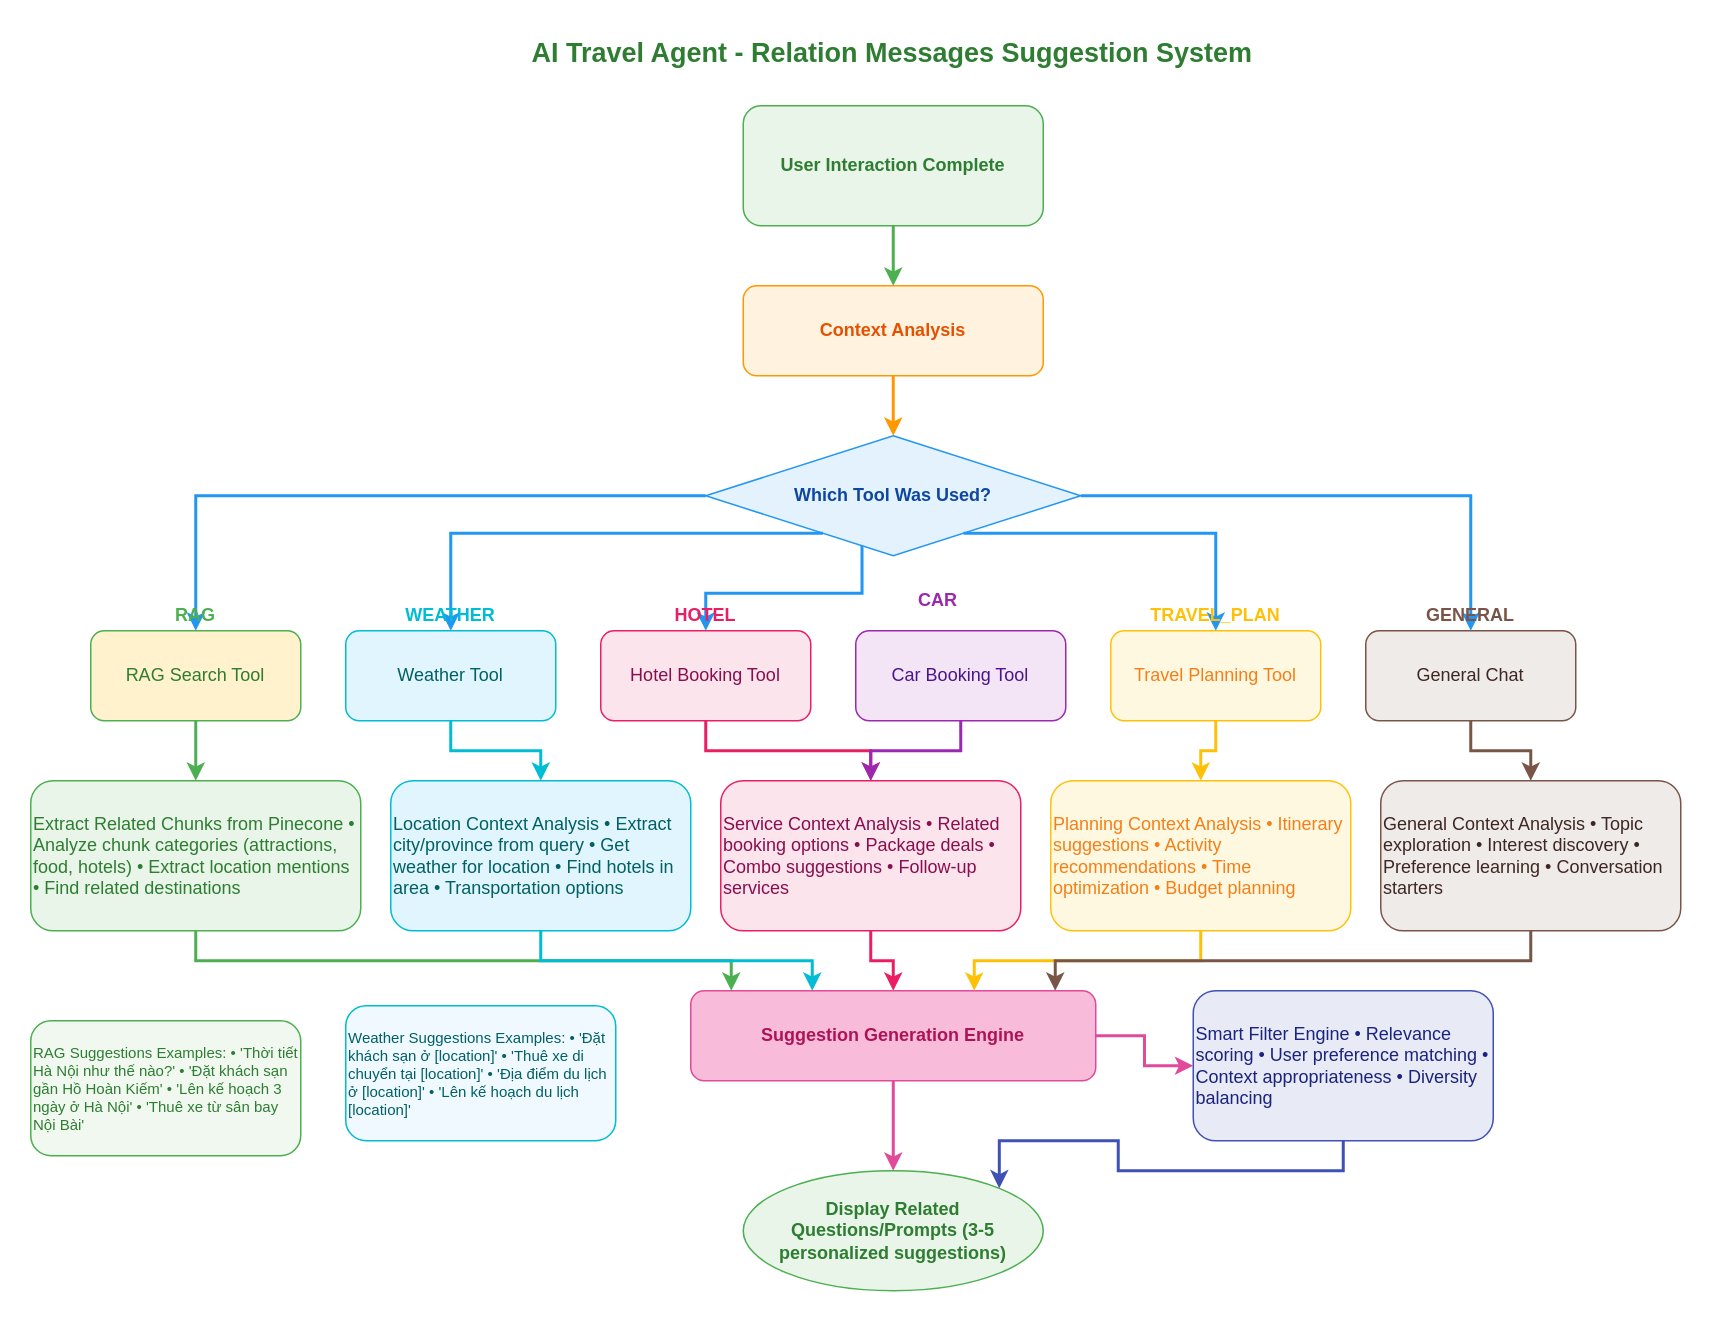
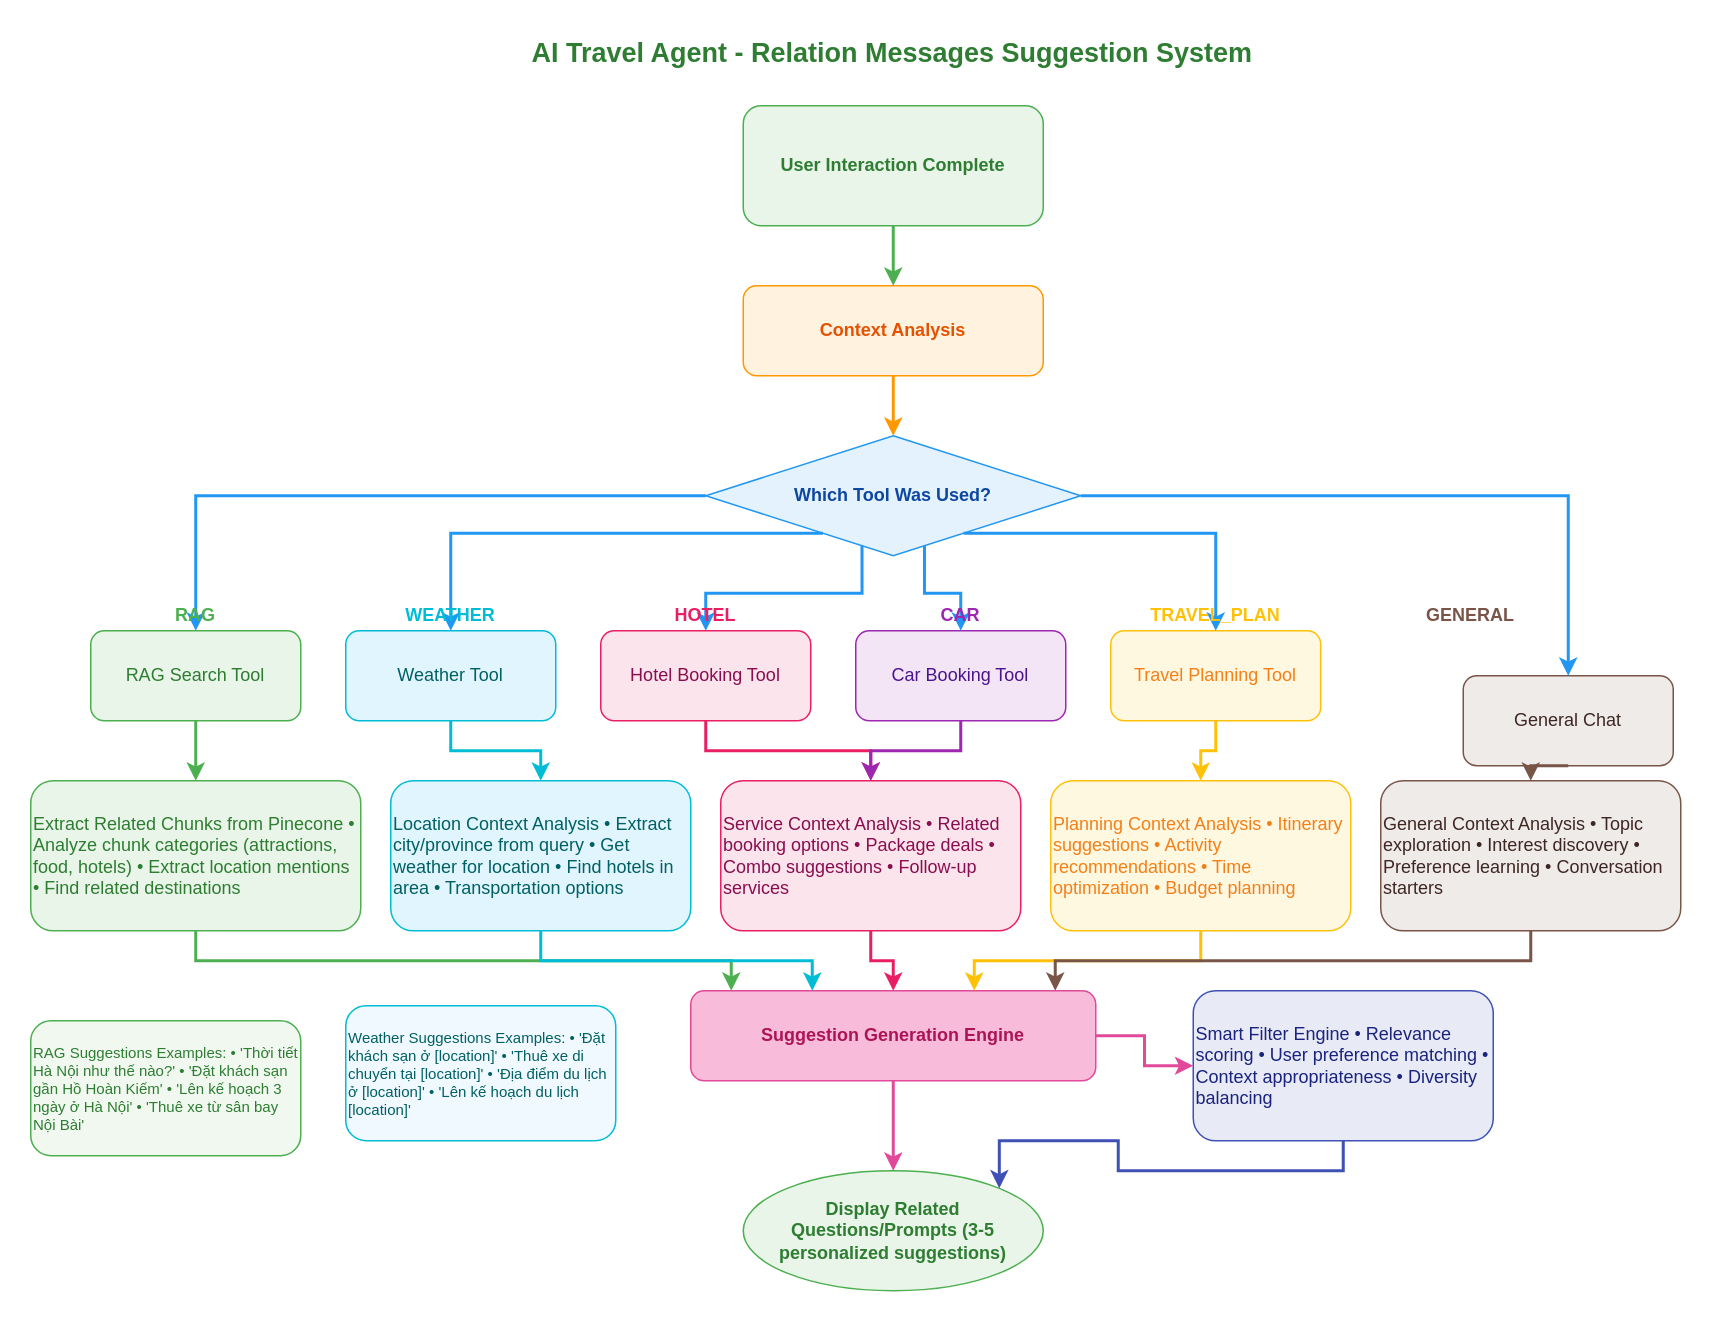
  <mxCell id="0" />
  <mxCell id="1" parent="0" />
  <mxCell id="2" value="AI Travel Agent - Relation Messages Suggestion System" style="text;html=1;strokeColor=none;fillColor=none;align=center;verticalAlign=middle;whiteSpace=wrap;rounded=0;fontSize=18;fontStyle=1;fontColor=#2E7D32;" parent="1" vertex="1"><mxGeometry x="310" y="20" width="569" height="30" as="geometry" /></mxCell>
  <mxCell id="3" value="User Interaction Complete" style="whiteSpace=wrap;html=1;fillColor=#E8F5E8;strokeColor=#4CAF50;fontColor=#2E7D32;fontStyle=1;rounded=1;" parent="1" vertex="1"><mxGeometry x="495" y="70" width="200" height="80" as="geometry" /></mxCell>
  <mxCell id="4" value="Context Analysis" style="rounded=1;whiteSpace=wrap;html=1;fillColor=#FFF3E0;strokeColor=#FF9800;fontColor=#E65100;fontStyle=1;" parent="1" vertex="1"><mxGeometry x="495" y="190" width="200" height="60" as="geometry" /></mxCell>
  <mxCell id="5" value="Which Tool Was Used?" style="rhombus;whiteSpace=wrap;html=1;fillColor=#E3F2FD;strokeColor=#2196F3;fontColor=#0D47A1;fontStyle=1;" parent="1" vertex="1"><mxGeometry x="470" y="290" width="250" height="80" as="geometry" /></mxCell>
- <mxCell id="6" value="RAG Search Tool" style="rounded=1;whiteSpace=wrap;html=1;fillColor=#fff2cc;strokeColor=#4CAF50;fontColor=#2E7D32;" parent="1" vertex="1"><mxGeometry x="60" y="420" width="140" height="60" as="geometry" /></mxCell>
+ <mxCell id="6" value="RAG Search Tool" style="rounded=1;whiteSpace=wrap;html=1;fillColor=#E8F5E8;strokeColor=#4CAF50;fontColor=#2E7D32;" parent="1" vertex="1"><mxGeometry x="60" y="420" width="140" height="60" as="geometry" /></mxCell>
  <mxCell id="7" value="Weather Tool" style="rounded=1;whiteSpace=wrap;html=1;fillColor=#E1F5FE;strokeColor=#00BCD4;fontColor=#006064;" parent="1" vertex="1"><mxGeometry x="230" y="420" width="140" height="60" as="geometry" /></mxCell>
  <mxCell id="8" value="Hotel Booking Tool" style="rounded=1;whiteSpace=wrap;html=1;fillColor=#FCE4EC;strokeColor=#E91E63;fontColor=#880E4F;" parent="1" vertex="1"><mxGeometry x="400" y="420" width="140" height="60" as="geometry" /></mxCell>
  <mxCell id="9" value="Car Booking Tool" style="rounded=1;whiteSpace=wrap;html=1;fillColor=#F3E5F5;strokeColor=#9C27B0;fontColor=#4A148C;" parent="1" vertex="1"><mxGeometry x="570" y="420" width="140" height="60" as="geometry" /></mxCell>
  <mxCell id="10" value="Travel Planning Tool" style="rounded=1;whiteSpace=wrap;html=1;fillColor=#FFF8E1;strokeColor=#FFC107;fontColor=#F57F17;" parent="1" vertex="1"><mxGeometry x="740" y="420" width="140" height="60" as="geometry" /></mxCell>
- <mxCell id="11" value="General Chat" style="rounded=1;whiteSpace=wrap;html=1;fillColor=#EFEBE9;strokeColor=#795548;fontColor=#3E2723;" parent="1" vertex="1"><mxGeometry x="910" y="420" width="140" height="60" as="geometry" /></mxCell>
+ <mxCell id="11" value="General Chat" style="rounded=1;whiteSpace=wrap;html=1;fillColor=#EFEBE9;strokeColor=#795548;fontColor=#3E2723;" parent="1" vertex="1"><mxGeometry x="975" y="450" width="140" height="60" as="geometry" /></mxCell>
  <mxCell id="12" value="Extract Related Chunks from Pinecone • Analyze chunk categories (attractions, food, hotels) • Extract location mentions • Find related destinations" style="rounded=1;whiteSpace=wrap;html=1;fillColor=#E8F5E8;strokeColor=#4CAF50;fontColor=#2E7D32;align=left;" parent="1" vertex="1"><mxGeometry x="20" y="520" width="220" height="100" as="geometry" /></mxCell>
  <mxCell id="13" value="Location Context Analysis • Extract city/province from query • Get weather for location • Find hotels in area • Transportation options" style="rounded=1;whiteSpace=wrap;html=1;fillColor=#E1F5FE;strokeColor=#00BCD4;fontColor=#006064;align=left;" parent="1" vertex="1"><mxGeometry x="260" y="520" width="200" height="100" as="geometry" /></mxCell>
  <mxCell id="14" value="Service Context Analysis • Related booking options • Package deals • Combo suggestions • Follow-up services" style="rounded=1;whiteSpace=wrap;html=1;fillColor=#FCE4EC;strokeColor=#E91E63;fontColor=#880E4F;align=left;" parent="1" vertex="1"><mxGeometry x="480" y="520" width="200" height="100" as="geometry" /></mxCell>
  <mxCell id="15" value="Planning Context Analysis • Itinerary suggestions • Activity recommendations • Time optimization • Budget planning" style="rounded=1;whiteSpace=wrap;html=1;fillColor=#FFF8E1;strokeColor=#FFC107;fontColor=#F57F17;align=left;" parent="1" vertex="1"><mxGeometry x="700" y="520" width="200" height="100" as="geometry" /></mxCell>
  <mxCell id="16" value="General Context Analysis • Topic exploration • Interest discovery • Preference learning • Conversation starters" style="rounded=1;whiteSpace=wrap;html=1;fillColor=#EFEBE9;strokeColor=#795548;fontColor=#3E2723;align=left;" parent="1" vertex="1"><mxGeometry x="920" y="520" width="200" height="100" as="geometry" /></mxCell>
  <mxCell id="17" value="Suggestion Generation Engine" style="rounded=1;whiteSpace=wrap;html=1;fillColor=#F8BBD9;strokeColor=#E1499A;fontColor=#AD1457;fontStyle=1;" parent="1" vertex="1"><mxGeometry x="460" y="660" width="270" height="60" as="geometry" /></mxCell>
  <mxCell id="18" value="Smart Filter Engine • Relevance scoring • User preference matching • Context appropriateness • Diversity balancing" style="rounded=1;whiteSpace=wrap;html=1;fillColor=#E8EAF6;strokeColor=#3F51B5;fontColor=#1A237E;align=left;" parent="1" vertex="1"><mxGeometry x="795" y="660" width="200" height="100" as="geometry" /></mxCell>
  <mxCell id="19" value="Display Related Questions/Prompts (3-5 personalized suggestions)" style="ellipse;whiteSpace=wrap;html=1;fillColor=#E8F5E8;strokeColor=#4CAF50;fontColor=#2E7D32;fontStyle=1;" parent="1" vertex="1"><mxGeometry x="495" y="780" width="200" height="80" as="geometry" /></mxCell>
  <mxCell id="20" style="edgeStyle=orthogonalEdgeStyle;rounded=0;orthogonalLoop=1;jettySize=auto;html=1;exitX=0.5;exitY=1;exitDx=0;exitDy=0;entryX=0.5;entryY=0;entryDx=0;entryDy=0;strokeColor=#4CAF50;strokeWidth=2;" parent="1" source="3" target="4" edge="1"><mxGeometry relative="1" as="geometry" /></mxCell>
  <mxCell id="21" style="edgeStyle=orthogonalEdgeStyle;rounded=0;orthogonalLoop=1;jettySize=auto;html=1;exitX=0.5;exitY=1;exitDx=0;exitDy=0;entryX=0.5;entryY=0;entryDx=0;entryDy=0;strokeColor=#FF9800;strokeWidth=2;" parent="1" source="4" target="5" edge="1"><mxGeometry relative="1" as="geometry" /></mxCell>
  <mxCell id="22" style="edgeStyle=orthogonalEdgeStyle;rounded=0;orthogonalLoop=1;jettySize=auto;html=1;exitX=0;exitY=0.5;exitDx=0;exitDy=0;entryX=0.5;entryY=0;entryDx=0;entryDy=0;strokeColor=#2196F3;strokeWidth=2;" parent="1" source="5" target="6" edge="1"><mxGeometry relative="1" as="geometry" /></mxCell>
  <mxCell id="23" style="edgeStyle=orthogonalEdgeStyle;rounded=0;orthogonalLoop=1;jettySize=auto;html=1;exitX=0.2;exitY=1;exitDx=0;exitDy=0;entryX=0.5;entryY=0;entryDx=0;entryDy=0;strokeColor=#2196F3;strokeWidth=2;" parent="1" source="5" target="7" edge="1"><mxGeometry relative="1" as="geometry" /></mxCell>
  <mxCell id="24" style="edgeStyle=orthogonalEdgeStyle;rounded=0;orthogonalLoop=1;jettySize=auto;html=1;exitX=0.4;exitY=1;exitDx=0;exitDy=0;entryX=0.5;entryY=0;entryDx=0;entryDy=0;strokeColor=#2196F3;strokeWidth=2;" parent="1" source="5" target="8" edge="1"><mxGeometry relative="1" as="geometry" /></mxCell>
+ <mxCell id="25" style="edgeStyle=orthogonalEdgeStyle;rounded=0;orthogonalLoop=1;jettySize=auto;html=1;exitX=0.6;exitY=1;exitDx=0;exitDy=0;entryX=0.5;entryY=0;entryDx=0;entryDy=0;strokeColor=#2196F3;strokeWidth=2;" parent="1" source="5" target="9" edge="1"><mxGeometry relative="1" as="geometry" /></mxCell>
  <mxCell id="26" style="edgeStyle=orthogonalEdgeStyle;rounded=0;orthogonalLoop=1;jettySize=auto;html=1;exitX=0.8;exitY=1;exitDx=0;exitDy=0;entryX=0.5;entryY=0;entryDx=0;entryDy=0;strokeColor=#2196F3;strokeWidth=2;" parent="1" source="5" target="10" edge="1"><mxGeometry relative="1" as="geometry" /></mxCell>
  <mxCell id="27" style="edgeStyle=orthogonalEdgeStyle;rounded=0;orthogonalLoop=1;jettySize=auto;html=1;exitX=1;exitY=0.5;exitDx=0;exitDy=0;entryX=0.5;entryY=0;entryDx=0;entryDy=0;strokeColor=#2196F3;strokeWidth=2;" parent="1" source="5" target="11" edge="1"><mxGeometry relative="1" as="geometry" /></mxCell>
  <mxCell id="28" style="edgeStyle=orthogonalEdgeStyle;rounded=0;orthogonalLoop=1;jettySize=auto;html=1;exitX=0.5;exitY=1;exitDx=0;exitDy=0;entryX=0.5;entryY=0;entryDx=0;entryDy=0;strokeColor=#4CAF50;strokeWidth=2;" parent="1" source="6" target="12" edge="1"><mxGeometry relative="1" as="geometry" /></mxCell>
  <mxCell id="29" style="edgeStyle=orthogonalEdgeStyle;rounded=0;orthogonalLoop=1;jettySize=auto;html=1;exitX=0.5;exitY=1;exitDx=0;exitDy=0;entryX=0.5;entryY=0;entryDx=0;entryDy=0;strokeColor=#00BCD4;strokeWidth=2;" parent="1" source="7" target="13" edge="1"><mxGeometry relative="1" as="geometry" /></mxCell>
  <mxCell id="30" style="edgeStyle=orthogonalEdgeStyle;rounded=0;orthogonalLoop=1;jettySize=auto;html=1;exitX=0.5;exitY=1;exitDx=0;exitDy=0;entryX=0.5;entryY=0;entryDx=0;entryDy=0;strokeColor=#E91E63;strokeWidth=2;" parent="1" source="8" target="14" edge="1"><mxGeometry relative="1" as="geometry" /></mxCell>
  <mxCell id="31" style="edgeStyle=orthogonalEdgeStyle;rounded=0;orthogonalLoop=1;jettySize=auto;html=1;exitX=0.5;exitY=1;exitDx=0;exitDy=0;entryX=0.5;entryY=0;entryDx=0;entryDy=0;strokeColor=#9C27B0;strokeWidth=2;" parent="1" source="9" target="14" edge="1"><mxGeometry relative="1" as="geometry" /></mxCell>
  <mxCell id="32" style="edgeStyle=orthogonalEdgeStyle;rounded=0;orthogonalLoop=1;jettySize=auto;html=1;exitX=0.5;exitY=1;exitDx=0;exitDy=0;entryX=0.5;entryY=0;entryDx=0;entryDy=0;strokeColor=#FFC107;strokeWidth=2;" parent="1" source="10" target="15" edge="1"><mxGeometry relative="1" as="geometry" /></mxCell>
  <mxCell id="33" style="edgeStyle=orthogonalEdgeStyle;rounded=0;orthogonalLoop=1;jettySize=auto;html=1;exitX=0.5;exitY=1;exitDx=0;exitDy=0;entryX=0.5;entryY=0;entryDx=0;entryDy=0;strokeColor=#795548;strokeWidth=2;" parent="1" source="11" target="16" edge="1"><mxGeometry relative="1" as="geometry" /></mxCell>
  <mxCell id="34" style="edgeStyle=orthogonalEdgeStyle;rounded=0;orthogonalLoop=1;jettySize=auto;html=1;exitX=0.5;exitY=1;exitDx=0;exitDy=0;entryX=0.1;entryY=0;entryDx=0;entryDy=0;strokeColor=#4CAF50;strokeWidth=2;" parent="1" source="12" target="17" edge="1"><mxGeometry relative="1" as="geometry" /></mxCell>
  <mxCell id="35" style="edgeStyle=orthogonalEdgeStyle;rounded=0;orthogonalLoop=1;jettySize=auto;html=1;exitX=0.5;exitY=1;exitDx=0;exitDy=0;entryX=0.3;entryY=0;entryDx=0;entryDy=0;strokeColor=#00BCD4;strokeWidth=2;" parent="1" source="13" target="17" edge="1"><mxGeometry relative="1" as="geometry" /></mxCell>
  <mxCell id="36" style="edgeStyle=orthogonalEdgeStyle;rounded=0;orthogonalLoop=1;jettySize=auto;html=1;exitX=0.5;exitY=1;exitDx=0;exitDy=0;entryX=0.5;entryY=0;entryDx=0;entryDy=0;strokeColor=#E91E63;strokeWidth=2;" parent="1" source="14" target="17" edge="1"><mxGeometry relative="1" as="geometry" /></mxCell>
  <mxCell id="37" style="edgeStyle=orthogonalEdgeStyle;rounded=0;orthogonalLoop=1;jettySize=auto;html=1;exitX=0.5;exitY=1;exitDx=0;exitDy=0;entryX=0.7;entryY=0;entryDx=0;entryDy=0;strokeColor=#FFC107;strokeWidth=2;" parent="1" source="15" target="17" edge="1"><mxGeometry relative="1" as="geometry" /></mxCell>
  <mxCell id="38" style="edgeStyle=orthogonalEdgeStyle;rounded=0;orthogonalLoop=1;jettySize=auto;html=1;exitX=0.5;exitY=1;exitDx=0;exitDy=0;entryX=0.9;entryY=0;entryDx=0;entryDy=0;strokeColor=#795548;strokeWidth=2;" parent="1" source="16" target="17" edge="1"><mxGeometry relative="1" as="geometry" /></mxCell>
  <mxCell id="39" style="edgeStyle=orthogonalEdgeStyle;rounded=0;orthogonalLoop=1;jettySize=auto;html=1;exitX=1;exitY=0.5;exitDx=0;exitDy=0;entryX=0;entryY=0.5;entryDx=0;entryDy=0;strokeColor=#E1499A;strokeWidth=2;" parent="1" source="17" target="18" edge="1"><mxGeometry relative="1" as="geometry" /></mxCell>
  <mxCell id="40" style="edgeStyle=orthogonalEdgeStyle;rounded=0;orthogonalLoop=1;jettySize=auto;html=1;exitX=0.5;exitY=1;exitDx=0;exitDy=0;entryX=1;entryY=0;entryDx=0;entryDy=0;strokeColor=#3F51B5;strokeWidth=2;" parent="1" source="18" target="19" edge="1"><mxGeometry relative="1" as="geometry" /></mxCell>
  <mxCell id="41" style="edgeStyle=orthogonalEdgeStyle;rounded=0;orthogonalLoop=1;jettySize=auto;html=1;exitX=0.5;exitY=1;exitDx=0;exitDy=0;entryX=0.5;entryY=0;entryDx=0;entryDy=0;strokeColor=#E1499A;strokeWidth=2;" parent="1" source="17" target="19" edge="1"><mxGeometry relative="1" as="geometry" /></mxCell>
  <mxCell id="42" value="RAG Suggestions Examples: • 'Thời tiết Hà Nội như thế nào?' • 'Đặt khách sạn gần Hồ Hoàn Kiếm' • 'Lên kế hoạch 3 ngày ở Hà Nội' • 'Thuê xe từ sân bay Nội Bài'" style="rounded=1;whiteSpace=wrap;html=1;fillColor=#F0F8F0;strokeColor=#4CAF50;fontColor=#2E7D32;align=left;fontSize=10;" parent="1" vertex="1"><mxGeometry x="20" y="680" width="180" height="90" as="geometry" /></mxCell>
  <mxCell id="43" value="Weather Suggestions Examples: • 'Đặt khách sạn ở [location]' • 'Thuê xe di chuyển tại [location]' • 'Địa điểm du lịch ở [location]' • 'Lên kế hoạch du lịch [location]'" style="rounded=1;whiteSpace=wrap;html=1;fillColor=#F0F9FF;strokeColor=#00BCD4;fontColor=#006064;align=left;fontSize=10;" parent="1" vertex="1"><mxGeometry x="230" y="670" width="180" height="90" as="geometry" /></mxCell>
  <mxCell id="44" value="RAG" style="text;html=1;strokeColor=none;fillColor=none;align=center;verticalAlign=middle;whiteSpace=wrap;rounded=0;fontSize=12;fontStyle=1;fontColor=#4CAF50;" parent="1" vertex="1"><mxGeometry x="95" y="400" width="70" height="20" as="geometry" /></mxCell>
  <mxCell id="45" value="WEATHER" style="text;html=1;strokeColor=none;fillColor=none;align=center;verticalAlign=middle;whiteSpace=wrap;rounded=0;fontSize=12;fontStyle=1;fontColor=#00BCD4;" parent="1" vertex="1"><mxGeometry x="265" y="400" width="70" height="20" as="geometry" /></mxCell>
  <mxCell id="46" value="HOTEL" style="text;html=1;strokeColor=none;fillColor=none;align=center;verticalAlign=middle;whiteSpace=wrap;rounded=0;fontSize=12;fontStyle=1;fontColor=#E91E63;" parent="1" vertex="1"><mxGeometry x="435" y="400" width="70" height="20" as="geometry" /></mxCell>
- <mxCell id="47" value="CAR" style="text;html=1;strokeColor=none;fillColor=none;align=center;verticalAlign=middle;whiteSpace=wrap;rounded=0;fontSize=12;fontStyle=1;fontColor=#9C27B0;" parent="1" vertex="1"><mxGeometry x="590" y="390" width="70" height="20" as="geometry" /></mxCell>
+ <mxCell id="47" value="CAR" style="text;html=1;strokeColor=none;fillColor=none;align=center;verticalAlign=middle;whiteSpace=wrap;rounded=0;fontSize=12;fontStyle=1;fontColor=#9C27B0;" parent="1" vertex="1"><mxGeometry x="605" y="400" width="70" height="20" as="geometry" /></mxCell>
  <mxCell id="48" value="TRAVEL_PLAN" style="text;html=1;strokeColor=none;fillColor=none;align=center;verticalAlign=middle;whiteSpace=wrap;rounded=0;fontSize=12;fontStyle=1;fontColor=#FFC107;" parent="1" vertex="1"><mxGeometry x="775" y="400" width="70" height="20" as="geometry" /></mxCell>
  <mxCell id="49" value="GENERAL" style="text;html=1;strokeColor=none;fillColor=none;align=center;verticalAlign=middle;whiteSpace=wrap;rounded=0;fontSize=12;fontStyle=1;fontColor=#795548;" parent="1" vertex="1"><mxGeometry x="945" y="400" width="70" height="20" as="geometry" /></mxCell>
